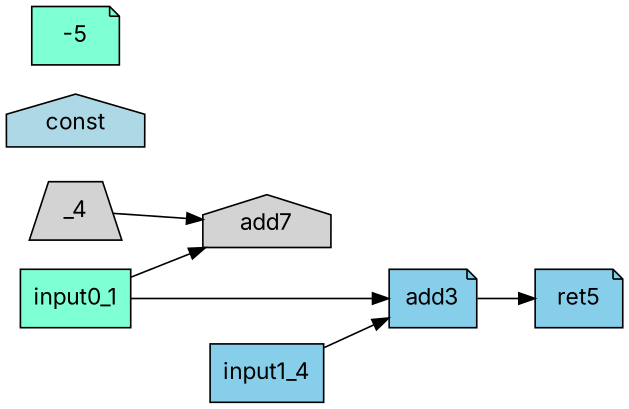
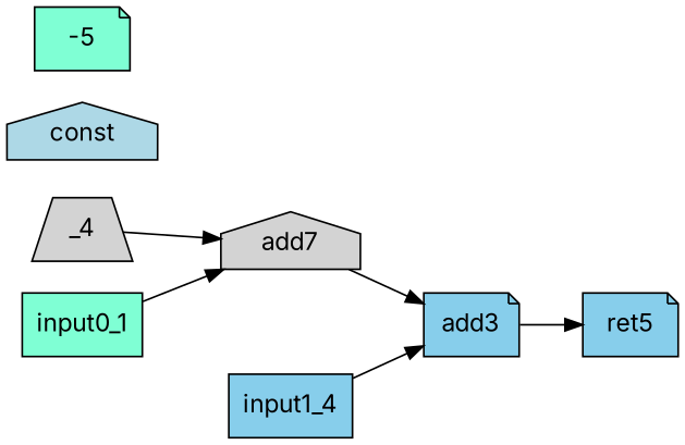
  digraph {
    fontname=Inter
    rankdir=LR
    node [fillcolor=skyblue fontname=Inter shape=note style=filled]
    edge [fontname=Inter operand=0]
    n1 [fillcolor=lightgrey label=add7 opcode=add shape=house]
    add3 [opcode=add]
    ret5 [opcode=output]
    input0_1 [fillcolor=aquamarine opcode=input shape=box]
    const [fillcolor=lightblue shape=house]
    -5 [fillcolor=aquamarine]
    n7 [fillcolor=lightgrey label=_4 opcode=const shape=trapezium]
    input1_4 [opcode=input shape=box]
-   input0_1 -> add3
+   n1 -> add3
    add3 -> ret5
    input0_1 -> n1
    n7 -> n1 [operand=1]
    input1_4 -> add3 [operand=1]
  }
